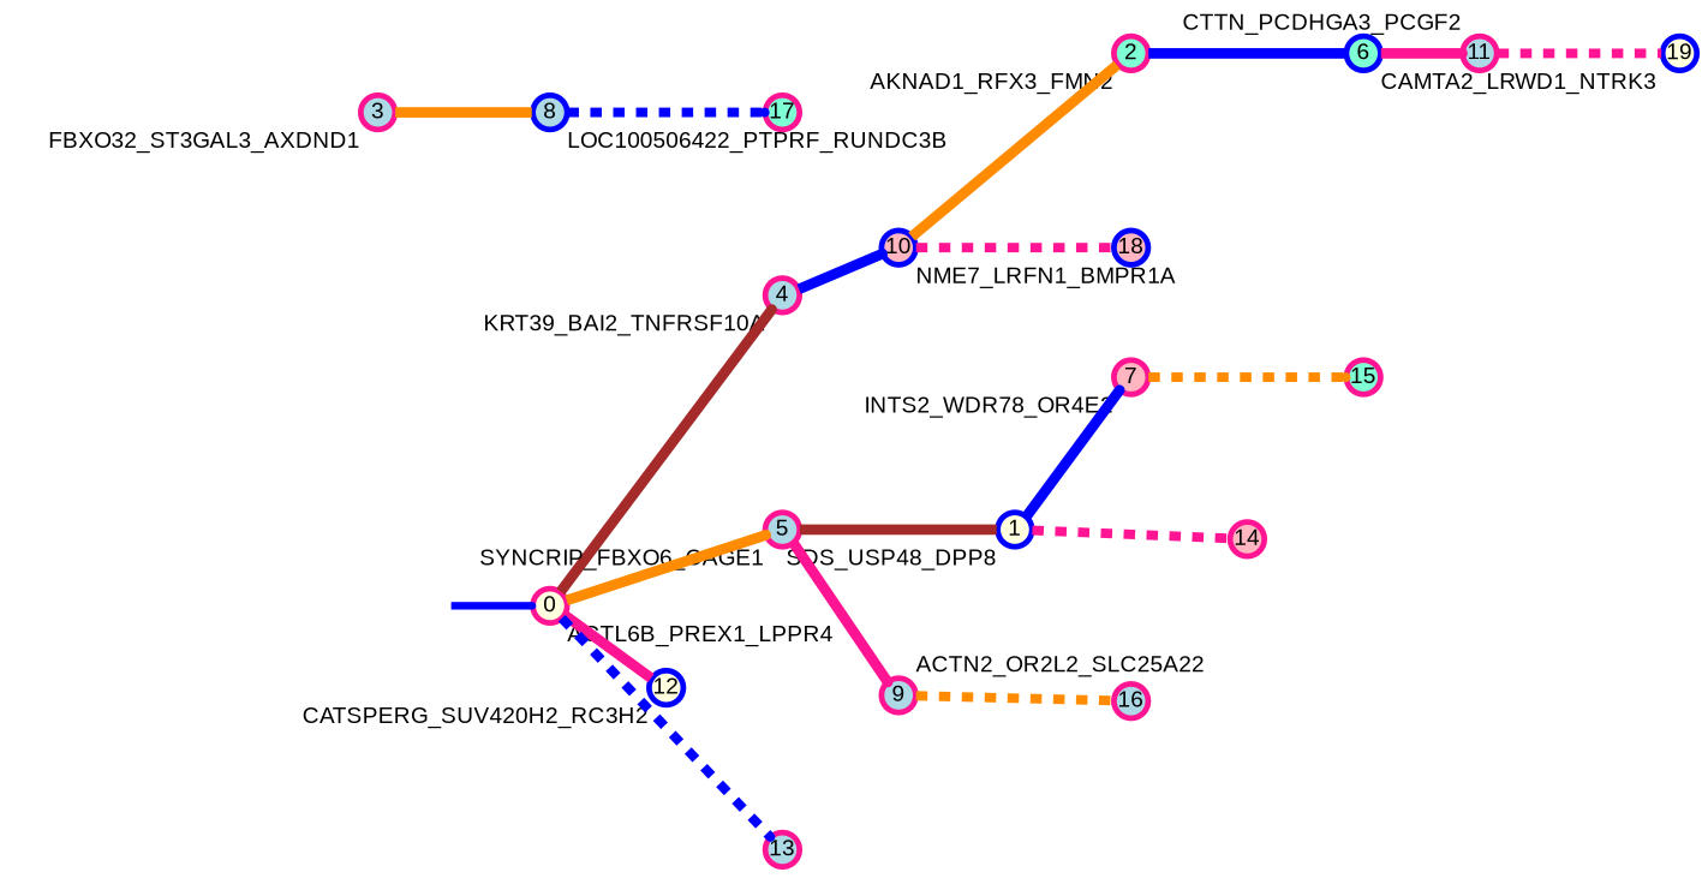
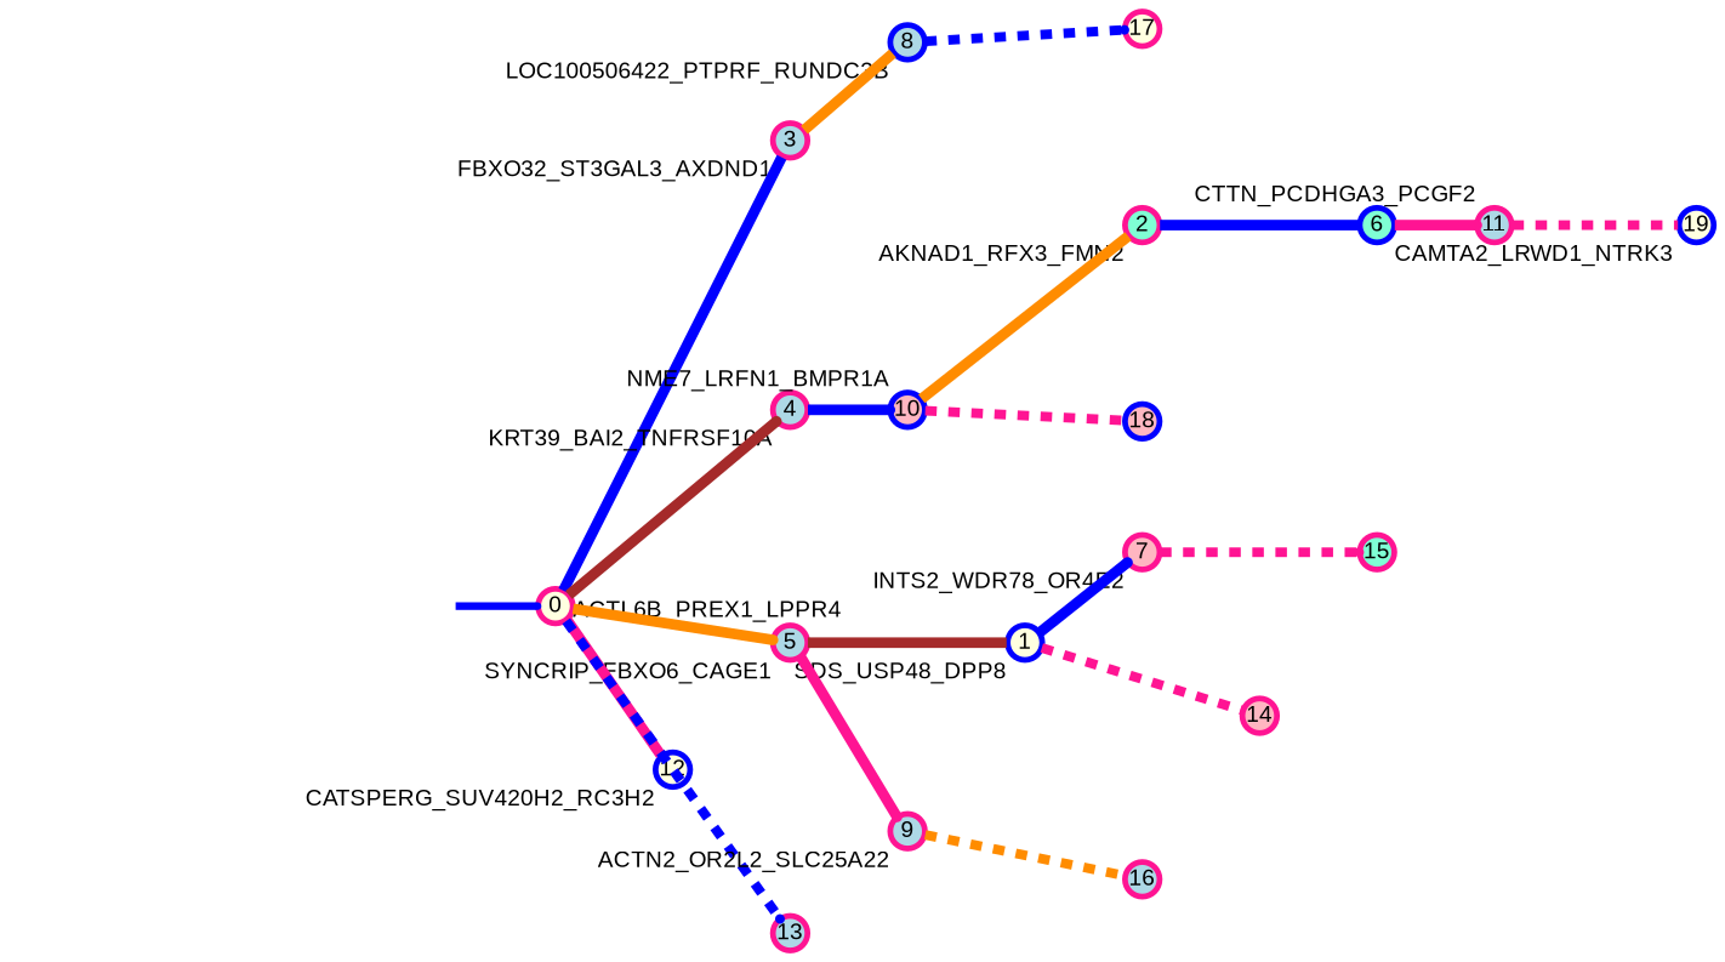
  strict digraph {
    fontname="Liberation Sans"
    forcelabels=true
    nodesep=0.7
    rankdir=LR
    ranksep=0.6
    splines=false
    node [color=deeppink fillcolor=lightblue fixedsize=true fontname="Liberation Sans" fontsize="12pt" penwidth=3 shape=circle style=filled]
    edge [arrowhead=tee arrowsize=0 color=blue fontname="Liberation Sans" minlen=2.0 penwidth=5.5 style=solid]
    0 [fillcolor=lightyellow height=0.25 xlabel=ACTL6B_PREX1_LPPR4]
    3 [height=0.25 xlabel=FBXO32_ST3GAL3_AXDND1]
    4 [height=0.25 xlabel=KRT39_BAI2_TNFRSF10A]
    5 [height=0.25 xlabel=SYNCRIP_FBXO6_CAGE1]
    12 [color=blue fillcolor=lightyellow height=0.25 xlabel=CATSPERG_SUV420H2_RC3H2]
    13 [height=0.25 style="solid,filled"]
    8 [color=blue height=0.25 xlabel=LOC100506422_PTPRF_RUNDC3B]
    10 [color=blue fillcolor=lightpink height=0.25 xlabel=NME7_LRFN1_BMPR1A]
    1 [color=blue fillcolor=lightyellow height=0.25 xlabel=SDS_USP48_DPP8]
    9 [height=0.25 xlabel=ACTN2_OR2L2_SLC25A22]
-   17 [fillcolor=aquamarine height=0.25 style="solid,filled"]
+   17 [fillcolor=lightyellow height=0.25 style="solid,filled"]
    2 [fillcolor=aquamarine height=0.25 xlabel=AKNAD1_RFX3_FMN2]
    6 [color=blue fillcolor=aquamarine height=0.25 xlabel=CAMTA2_LRWD1_NTRK3]
    18 [color=blue fillcolor=lightpink height=0.25 style="solid,filled"]
    7 [fillcolor=lightpink height=0.25 xlabel=INTS2_WDR78_OR4E2]
    14 [fillcolor=lightpink height=0.25 style="solid,filled"]
    16 [height=0.25 style="solid,filled"]
    15 [fillcolor=aquamarine height=0.25 style="solid,filled"]
    11 [height=0.25 xlabel=CTTN_PCDHGA3_PCGF2]
    19 [color=blue fillcolor=lightyellow height=0.25 style="solid,filled"]
    normal [style=invis xlabel=ACTL6B_PREX1_LPPR4 color="" fillcolor="" fixedsize="" fontsize="" shape=""]
+   0 -> 3
    0 -> 4 [arrowhead=dot color=brown]
    0 -> 5 [arrowhead=dot color=darkorange]
    0 -> 12 [color=deeppink minlen=1.0]
    0 -> 13 [arrowhead=dot penwidth=5 style=dashed]
    3 -> 8 [color=darkorange minlen=1.5714285373687744]
    4 -> 10 [arrowhead=dot minlen=1.1428570747375488]
    5 -> 1 [color=brown]
    5 -> 9 [arrowhead=dot color=deeppink minlen=1.1428570747375488]
    8 -> 17 [arrowhead=dot penwidth=5 style=dashed]
    10 -> 2 [color=darkorange]
    10 -> 18 [color=deeppink penwidth=5 style=dashed]
    1 -> 7 [arrowhead=dot minlen=1.5714285373687744]
    1 -> 14 [color=deeppink penwidth=5 style=dashed]
    9 -> 16 [color=darkorange penwidth=5 style=dashed]
    2 -> 6
    6 -> 11 [arrowhead=dot color=deeppink minlen=1.0]
-   7 -> 15 [arrowhead=dot color=darkorange penwidth=5 style=dashed]
+   7 -> 15 [arrowhead=dot color=deeppink penwidth=5 style=dashed]
    11 -> 19 [color=deeppink penwidth=5 style=dashed]
    normal -> 0 [arrowhead=dot penwidth=4 minlen=""]
  }
